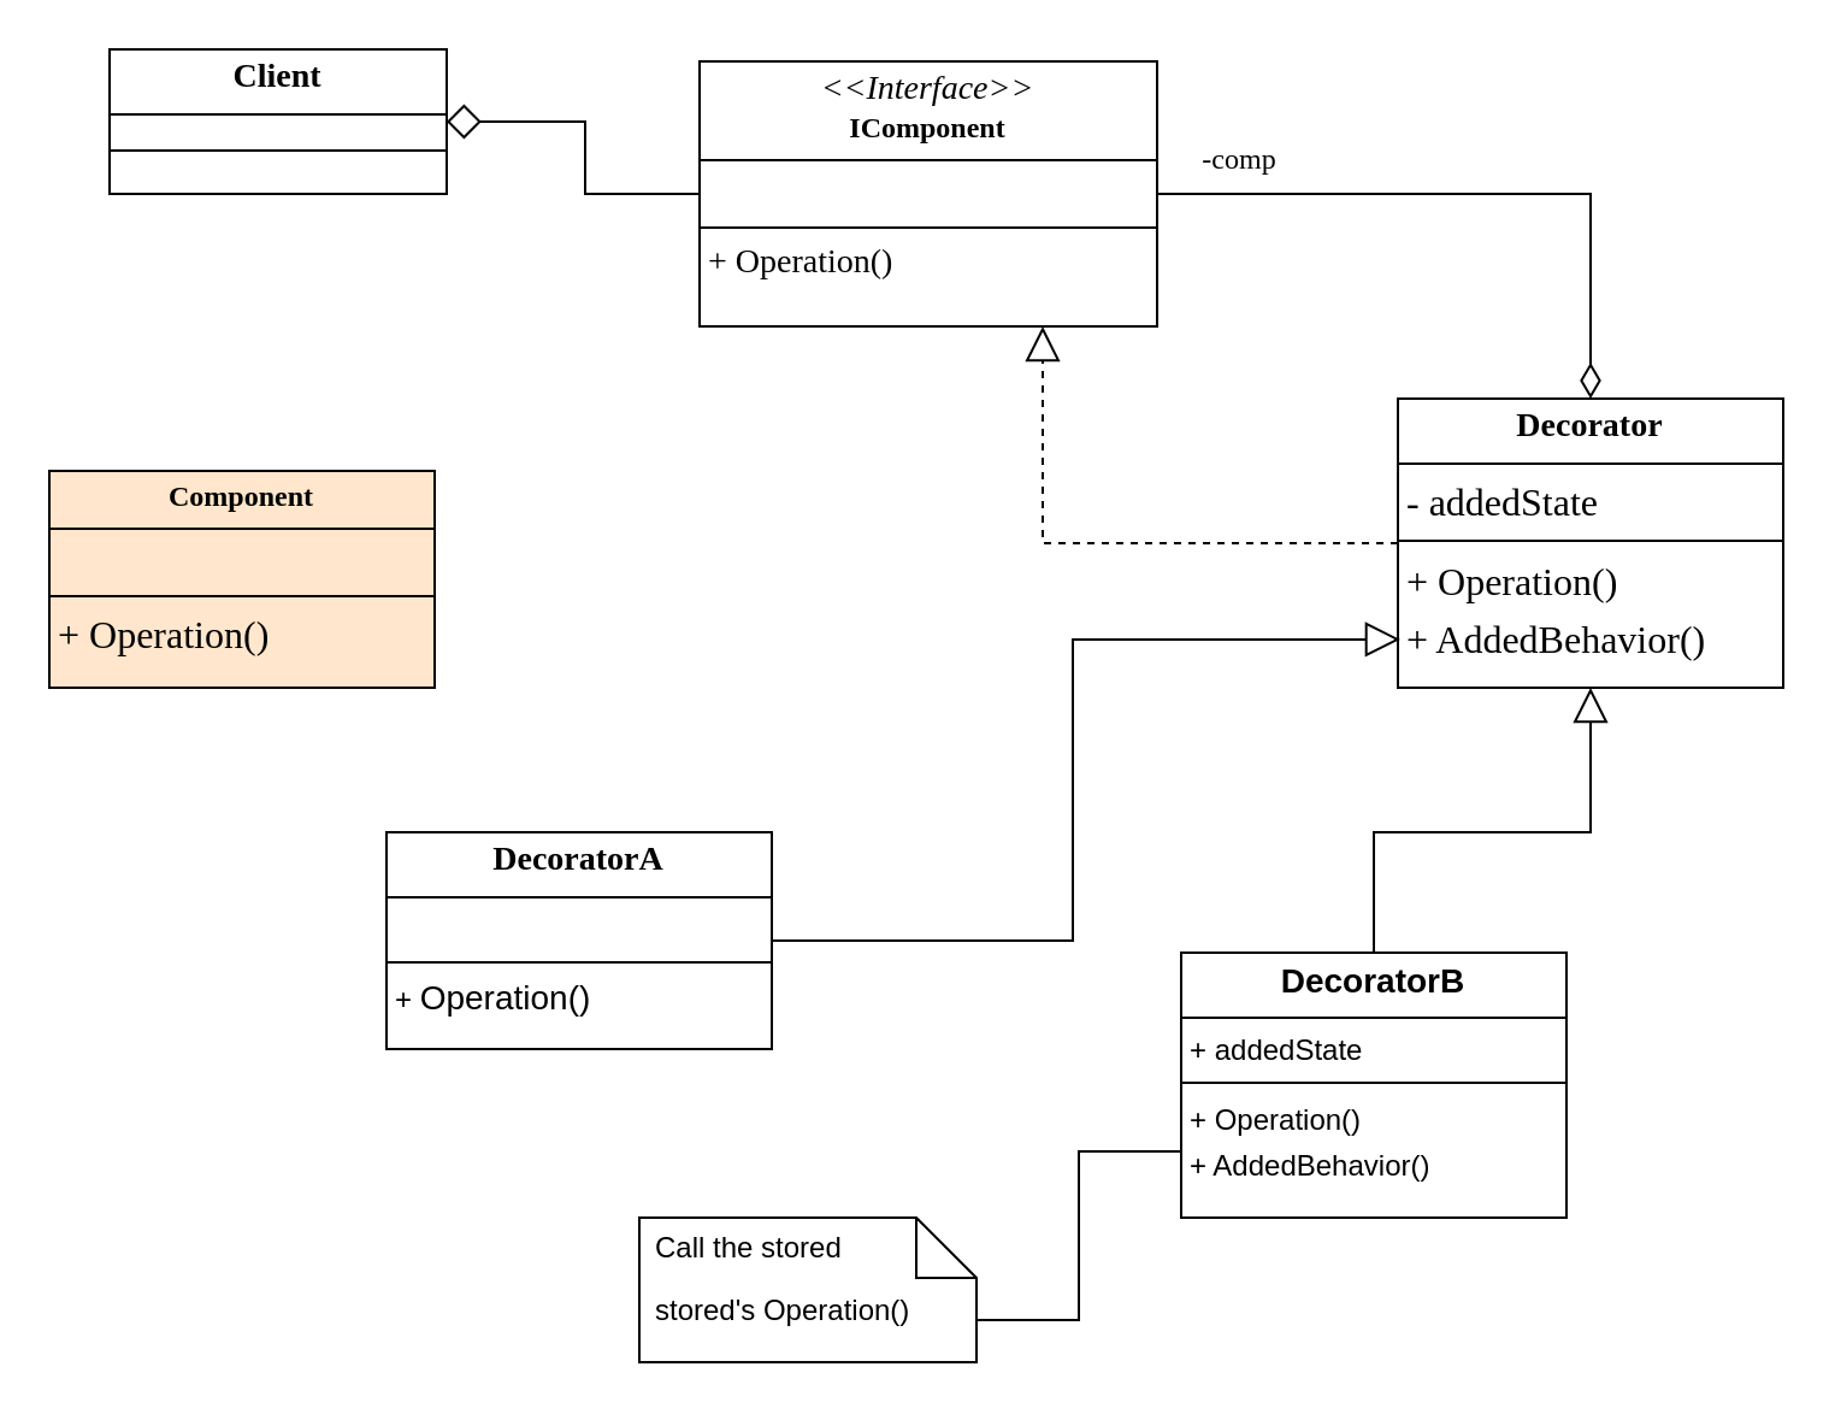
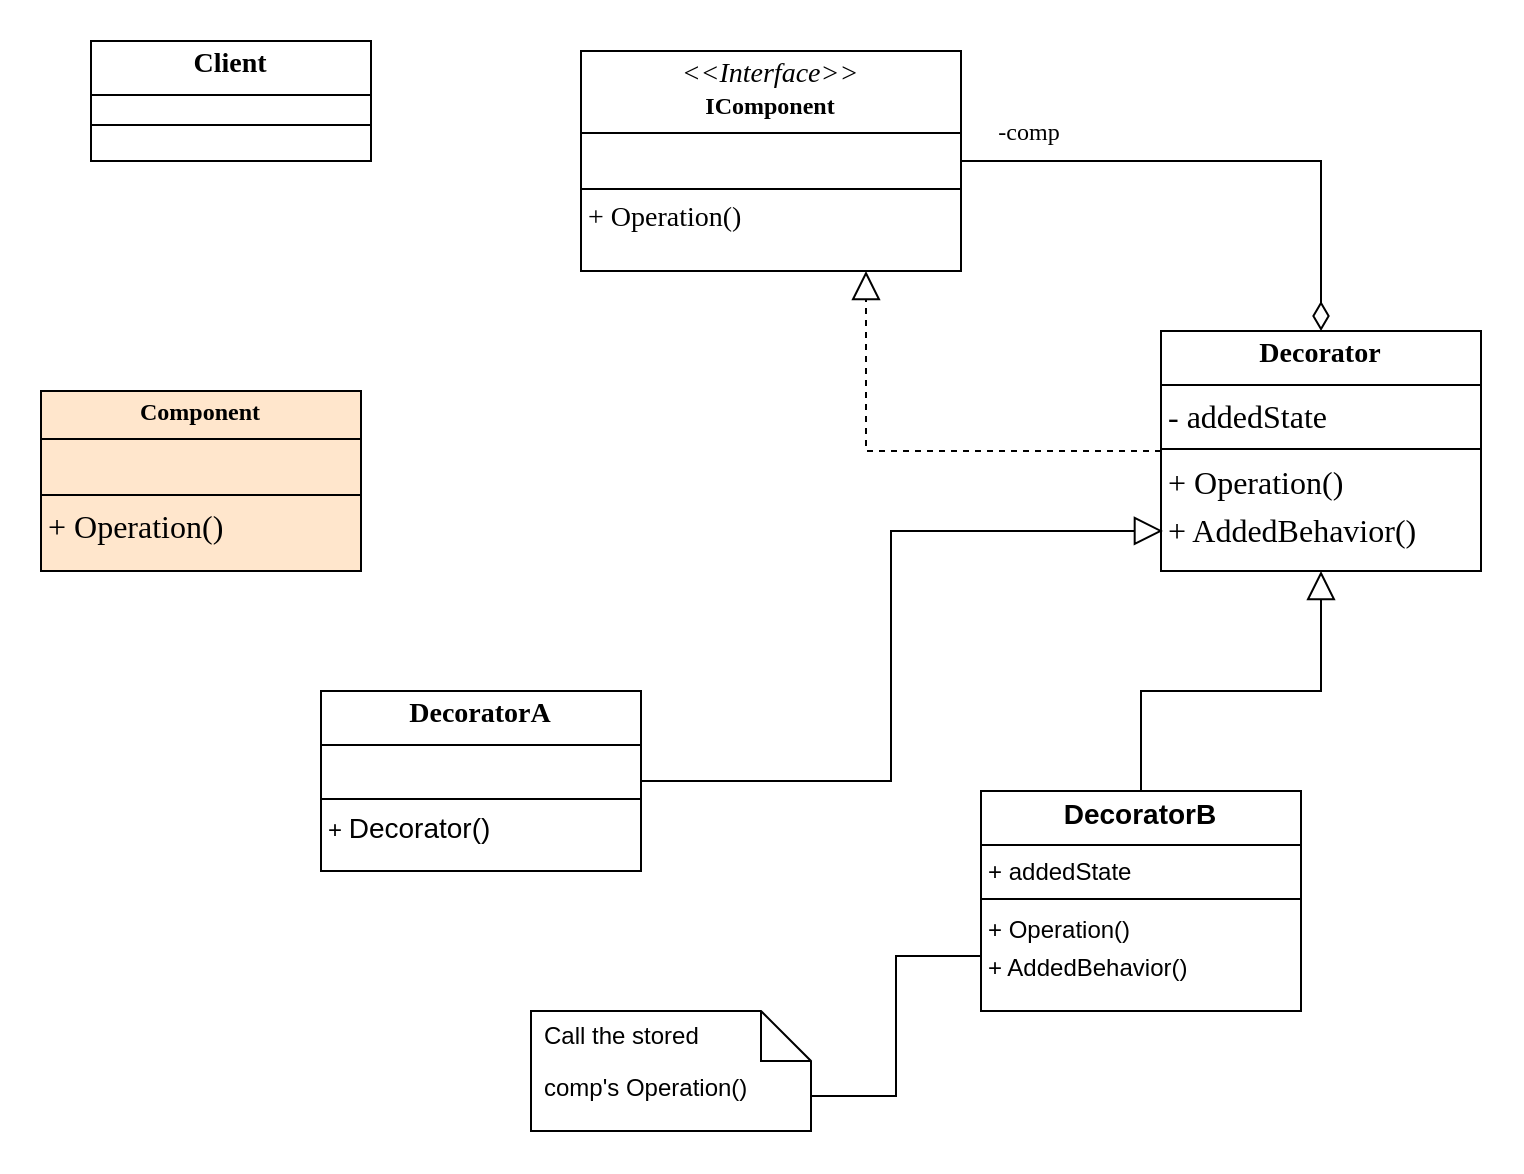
  <mxCell id="0" />
  <mxCell id="1" parent="0" />
- <mxCell id="2" style="edgeStyle=orthogonalEdgeStyle;rounded=0;orthogonalLoop=1;jettySize=auto;html=1;endArrow=none;endFill=0;startArrow=diamond;startFill=0;strokeWidth=1;targetPerimeterSpacing=0;sourcePerimeterSpacing=0;startSize=12;" parent="1" source="3" target="6" edge="1"><mxGeometry relative="1" as="geometry" /></mxCell>
  <mxCell id="3" value="&lt;p style=&quot;margin:0px;margin-top:4px;text-align:center;&quot;&gt;&lt;b&gt;&lt;font face=&quot;Verdana&quot; style=&quot;font-size: 14px;&quot;&gt;Client&lt;/font&gt;&lt;/b&gt;&lt;/p&gt;&lt;hr size=&quot;1&quot; style=&quot;border-style:solid;&quot;&gt;&lt;div style=&quot;height:2px;&quot;&gt;&lt;/div&gt;&lt;hr size=&quot;1&quot; style=&quot;border-style:solid;&quot;&gt;&lt;div style=&quot;height:2px;&quot;&gt;&lt;/div&gt;" style="verticalAlign=top;align=left;overflow=fill;html=1;whiteSpace=wrap;" parent="1" vertex="1"><mxGeometry x="45" y="20" width="140" height="60" as="geometry" /></mxCell>
  <mxCell id="4" style="edgeStyle=orthogonalEdgeStyle;rounded=0;orthogonalLoop=1;jettySize=auto;html=1;entryX=0.5;entryY=0;entryDx=0;entryDy=0;endArrow=diamondThin;endFill=0;endSize=12;startSize=12;" parent="1" source="6" target="9" edge="1"><mxGeometry relative="1" as="geometry" /></mxCell>
  <mxCell id="5" value="&lt;font face=&quot;Verdana&quot; style=&quot;font-size: 12px;&quot;&gt;-comp&lt;/font&gt;" style="edgeLabel;html=1;align=center;verticalAlign=middle;resizable=0;points=[];" parent="4" vertex="1" connectable="0"><mxGeometry x="-0.887" y="4" relative="1" as="geometry"><mxPoint x="18" y="-11" as="offset" /></mxGeometry></mxCell>
  <mxCell id="6" value="&lt;p style=&quot;margin:0px;margin-top:4px;text-align:center;&quot;&gt;&lt;font face=&quot;Verdana&quot;&gt;&lt;i&gt;&lt;font style=&quot;font-size: 14px;&quot;&gt;&amp;lt;&amp;lt;Interface&amp;gt;&amp;gt;&lt;/font&gt;&lt;/i&gt;&lt;br&gt;&lt;b&gt;IComponent&lt;/b&gt;&lt;/font&gt;&lt;/p&gt;&lt;hr size=&quot;1&quot; style=&quot;border-style:solid;&quot;&gt;&lt;p style=&quot;margin:0px;margin-left:4px;&quot;&gt;&lt;font face=&quot;Q1BK5dWeow89UjKP4YQ6&quot;&gt;&lt;br&gt;&lt;/font&gt;&lt;/p&gt;&lt;hr size=&quot;1&quot; style=&quot;border-style:solid;&quot;&gt;&lt;p style=&quot;margin:0px;margin-left:4px;&quot;&gt;&lt;font style=&quot;font-size: 14px;&quot; face=&quot;Q1BK5dWeow89UjKP4YQ6&quot;&gt;+ Operation()&lt;/font&gt;&lt;br&gt;&lt;/p&gt;" style="verticalAlign=top;align=left;overflow=fill;html=1;whiteSpace=wrap;" parent="1" vertex="1"><mxGeometry x="290" y="25" width="190" height="110" as="geometry" /></mxCell>
  <mxCell id="7" value="&lt;p style=&quot;margin:0px;margin-top:4px;text-align:center;&quot;&gt;&lt;font face=&quot;Verdana&quot;&gt;&lt;b&gt;Component&lt;/b&gt;&lt;/font&gt;&lt;/p&gt;&lt;hr size=&quot;1&quot; style=&quot;border-style:solid;&quot;&gt;&lt;p style=&quot;margin:0px;margin-left:4px;&quot;&gt;&lt;br&gt;&lt;/p&gt;&lt;hr size=&quot;1&quot; style=&quot;border-style:solid;&quot;&gt;&lt;p style=&quot;margin:0px;margin-left:4px;&quot;&gt;&lt;font size=&quot;3&quot; face=&quot;AqXF7-gaKp5vU-Spmhbg&quot;&gt;+ Operation()&lt;/font&gt;&lt;/p&gt;" style="verticalAlign=top;align=left;overflow=fill;html=1;whiteSpace=wrap;fillColor=#ffe6cc;" parent="1" vertex="1"><mxGeometry x="20" y="195" width="160" height="90" as="geometry" /></mxCell>
  <mxCell id="8" style="edgeStyle=orthogonalEdgeStyle;rounded=0;orthogonalLoop=1;jettySize=auto;html=1;entryX=0.75;entryY=1;entryDx=0;entryDy=0;dashed=1;endArrow=block;endFill=0;startSize=6;endSize=12;" parent="1" source="9" target="6" edge="1"><mxGeometry relative="1" as="geometry" /></mxCell>
  <mxCell id="9" value="&lt;p style=&quot;margin:0px;margin-top:4px;text-align:center;&quot;&gt;&lt;font face=&quot;Verdana&quot;&gt;&lt;span style=&quot;font-size: 14px;&quot;&gt;&lt;b&gt;Decorator&lt;/b&gt;&lt;/span&gt;&lt;/font&gt;&lt;/p&gt;&lt;hr size=&quot;1&quot; style=&quot;border-style:solid;&quot;&gt;&lt;p style=&quot;margin:0px;margin-left:4px;&quot;&gt;&lt;font size=&quot;3&quot; face=&quot;sPFNrM0nV53jE3aVufnH&quot;&gt;- addedState&lt;/font&gt;&lt;/p&gt;&lt;hr size=&quot;1&quot; style=&quot;border-style:solid;&quot;&gt;&lt;p style=&quot;margin: 0px 0px 0px 4px; line-height: 180%;&quot;&gt;&lt;font face=&quot;sPFNrM0nV53jE3aVufnH&quot; size=&quot;3&quot;&gt;+ Operation()&lt;/font&gt;&lt;/p&gt;&lt;p style=&quot;margin: 0px 0px 0px 4px; line-height: 180%;&quot;&gt;&lt;font face=&quot;sPFNrM0nV53jE3aVufnH&quot; size=&quot;3&quot;&gt;+ AddedBehavior()&lt;/font&gt;&lt;/p&gt;" style="verticalAlign=top;align=left;overflow=fill;html=1;whiteSpace=wrap;" parent="1" vertex="1"><mxGeometry x="580" y="165" width="160" height="120" as="geometry" /></mxCell>
- <mxCell id="10" value="&lt;p style=&quot;margin:0px;margin-top:4px;text-align:center;&quot;&gt;&lt;b&gt;&lt;font face=&quot;Verdana&quot; style=&quot;font-size: 14px;&quot;&gt;DecoratorA&lt;/font&gt;&lt;/b&gt;&lt;/p&gt;&lt;hr size=&quot;1&quot; style=&quot;border-style:solid;&quot;&gt;&lt;p style=&quot;margin:0px;margin-left:4px;&quot;&gt;&lt;br&gt;&lt;/p&gt;&lt;hr size=&quot;1&quot; style=&quot;border-style:solid;&quot;&gt;&lt;p style=&quot;margin:0px;margin-left:4px;&quot;&gt;+ &lt;font style=&quot;font-size: 14px;&quot;&gt;Operation()&lt;/font&gt;&lt;/p&gt;" style="verticalAlign=top;align=left;overflow=fill;html=1;whiteSpace=wrap;" parent="1" vertex="1"><mxGeometry x="160" y="345" width="160" height="90" as="geometry" /></mxCell>
+ <mxCell id="10" value="&lt;p style=&quot;margin:0px;margin-top:4px;text-align:center;&quot;&gt;&lt;b&gt;&lt;font face=&quot;Verdana&quot; style=&quot;font-size: 14px;&quot;&gt;DecoratorA&lt;/font&gt;&lt;/b&gt;&lt;/p&gt;&lt;hr size=&quot;1&quot; style=&quot;border-style:solid;&quot;&gt;&lt;p style=&quot;margin:0px;margin-left:4px;&quot;&gt;&lt;br&gt;&lt;/p&gt;&lt;hr size=&quot;1&quot; style=&quot;border-style:solid;&quot;&gt;&lt;p style=&quot;margin:0px;margin-left:4px;&quot;&gt;+ &lt;font style=&quot;font-size: 14px;&quot;&gt;Decorator()&lt;/font&gt;&lt;/p&gt;" style="verticalAlign=top;align=left;overflow=fill;html=1;whiteSpace=wrap;" parent="1" vertex="1"><mxGeometry x="160" y="345" width="160" height="90" as="geometry" /></mxCell>
  <mxCell id="11" style="edgeStyle=orthogonalEdgeStyle;rounded=0;orthogonalLoop=1;jettySize=auto;html=1;entryX=0.006;entryY=0.833;entryDx=0;entryDy=0;entryPerimeter=0;endArrow=block;endFill=0;endSize=12;" parent="1" source="10" target="9" edge="1"><mxGeometry relative="1" as="geometry" /></mxCell>
  <mxCell id="12" style="edgeStyle=orthogonalEdgeStyle;rounded=0;orthogonalLoop=1;jettySize=auto;html=1;entryX=0.5;entryY=1;entryDx=0;entryDy=0;endSize=12;endArrow=block;endFill=0;" parent="1" source="13" target="9" edge="1"><mxGeometry relative="1" as="geometry" /></mxCell>
  <mxCell id="13" value="&lt;p style=&quot;margin:0px;margin-top:4px;text-align:center;&quot;&gt;&lt;b&gt;&lt;font style=&quot;font-size: 14px;&quot;&gt;DecoratorB&lt;/font&gt;&lt;/b&gt;&lt;/p&gt;&lt;hr size=&quot;1&quot; style=&quot;border-style:solid;&quot;&gt;&lt;p style=&quot;margin:0px;margin-left:4px;&quot;&gt;+ addedState&lt;/p&gt;&lt;hr size=&quot;1&quot; style=&quot;border-style:solid;&quot;&gt;&lt;p style=&quot;margin: 0px 0px 0px 4px; line-height: 160%;&quot;&gt;+ Operation()&lt;/p&gt;&lt;p style=&quot;margin: 0px 0px 0px 4px; line-height: 160%;&quot;&gt;+ AddedBehavior()&lt;/p&gt;" style="verticalAlign=top;align=left;overflow=fill;html=1;whiteSpace=wrap;" parent="1" vertex="1"><mxGeometry x="490" y="395" width="160" height="110" as="geometry" /></mxCell>
  <mxCell id="14" style="edgeStyle=orthogonalEdgeStyle;rounded=0;orthogonalLoop=1;jettySize=auto;html=1;exitX=0;exitY=0;exitDx=140;exitDy=42.5;exitPerimeter=0;entryX=0;entryY=0.75;entryDx=0;entryDy=0;endArrow=none;endFill=0;" edge="1" parent="1" source="15" target="13"><mxGeometry relative="1" as="geometry" /></mxCell>
- <mxCell id="15" value="stored's Operation()" style="shape=note2;boundedLbl=1;whiteSpace=wrap;html=1;size=25;verticalAlign=top;align=left;spacingLeft=5;" vertex="1" parent="1"><mxGeometry x="265" y="505" width="140" height="60" as="geometry" /></mxCell>
+ <mxCell id="15" value="comp's Operation()" style="shape=note2;boundedLbl=1;whiteSpace=wrap;html=1;size=25;verticalAlign=top;align=left;spacingLeft=5;" vertex="1" parent="1"><mxGeometry x="265" y="505" width="140" height="60" as="geometry" /></mxCell>
  <mxCell id="16" value="Call the stored" style="resizeWidth=1;part=1;strokeColor=none;fillColor=none;align=left;spacingLeft=5;whiteSpace=wrap;html=1;" vertex="1" parent="15"><mxGeometry width="140" height="25" relative="1" as="geometry" /></mxCell>
